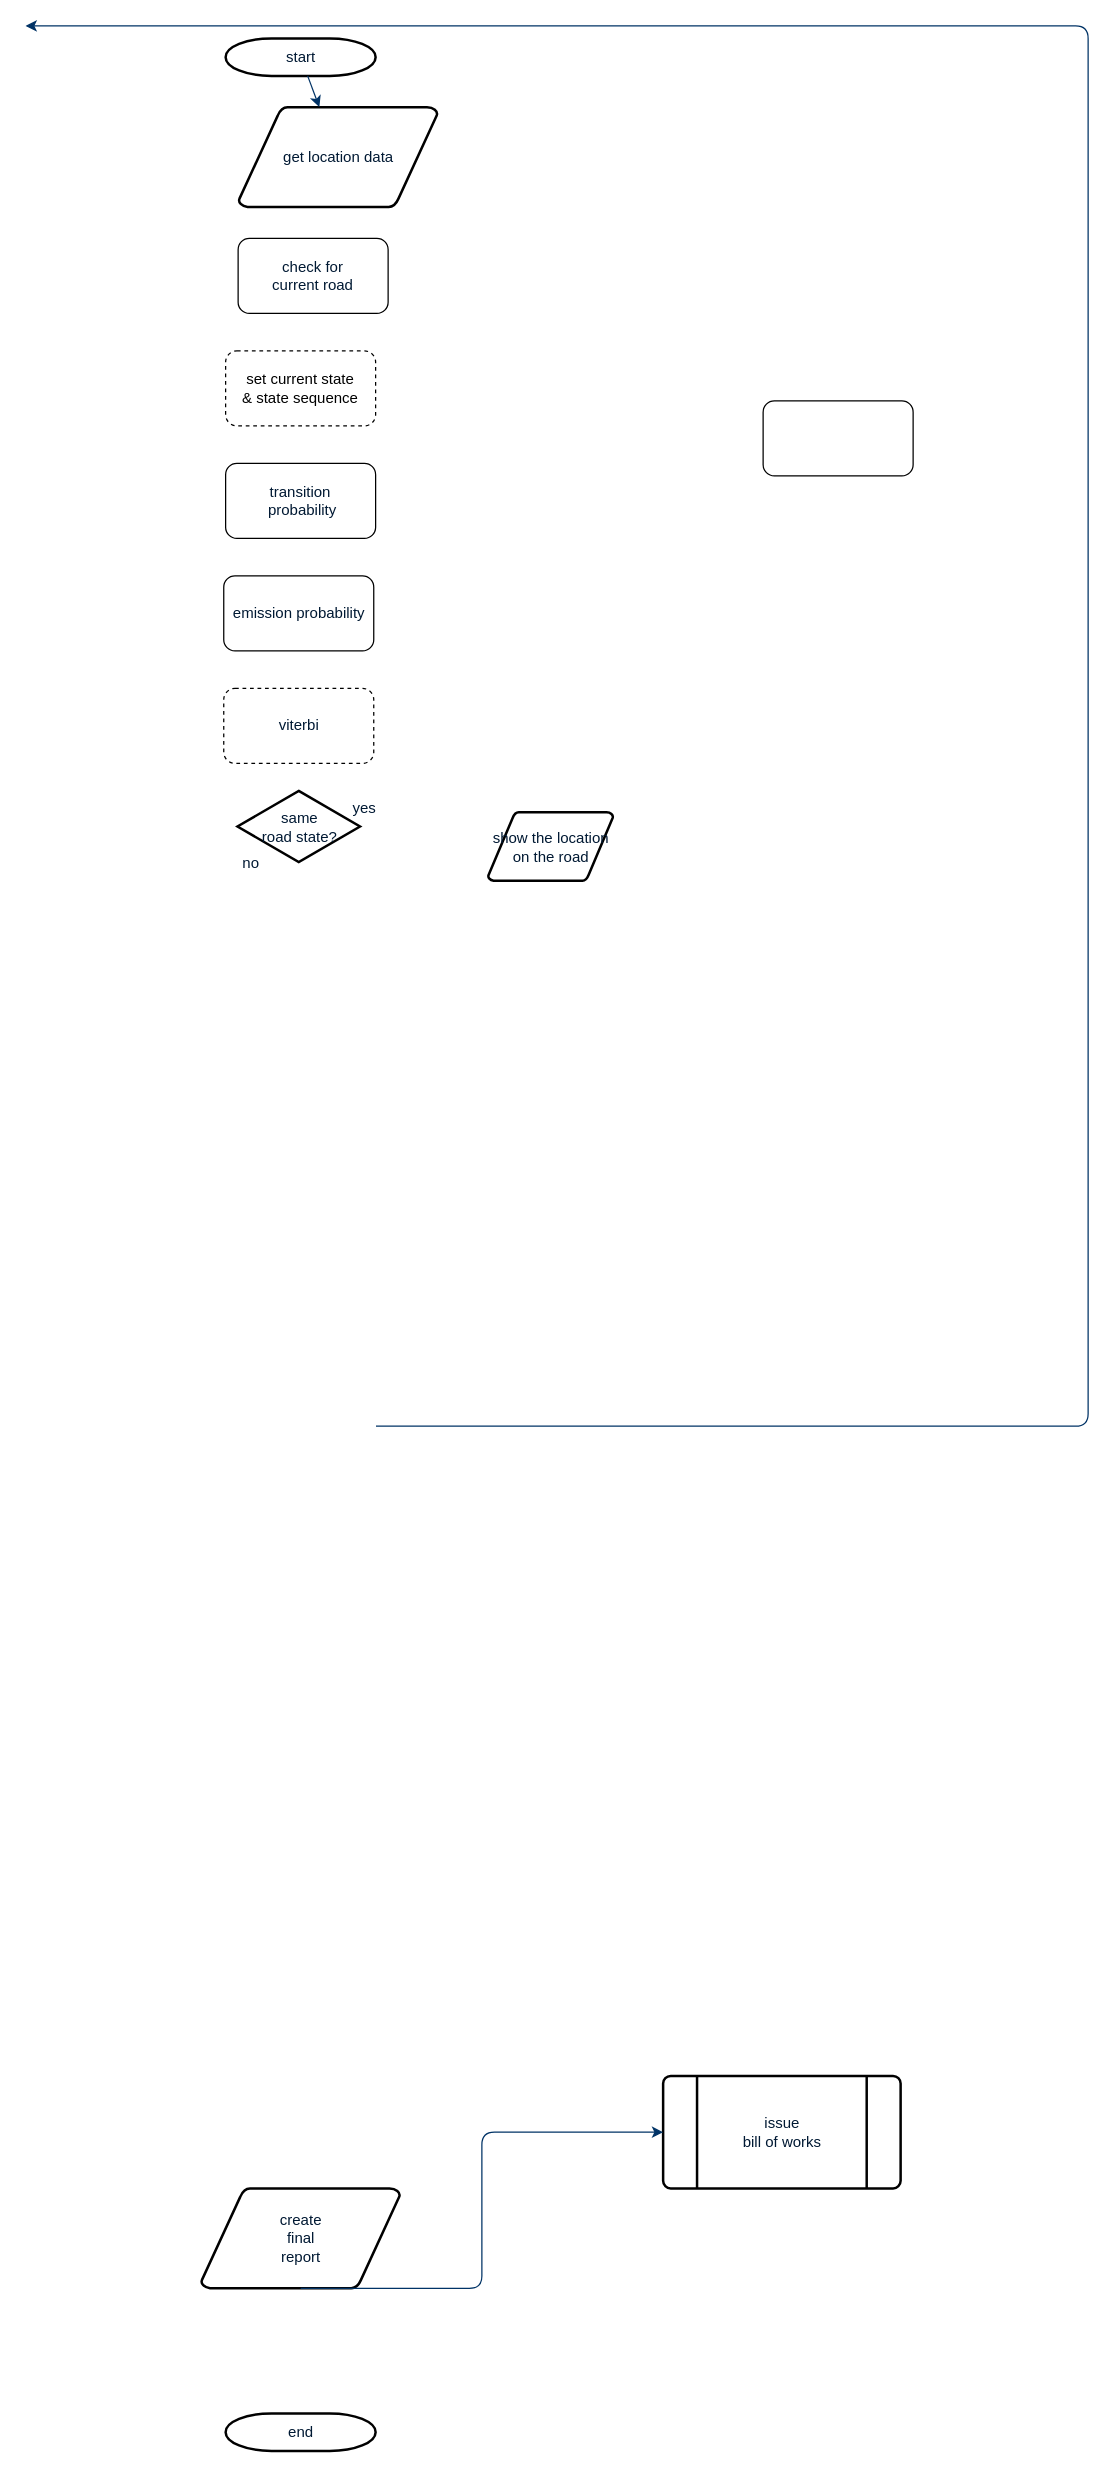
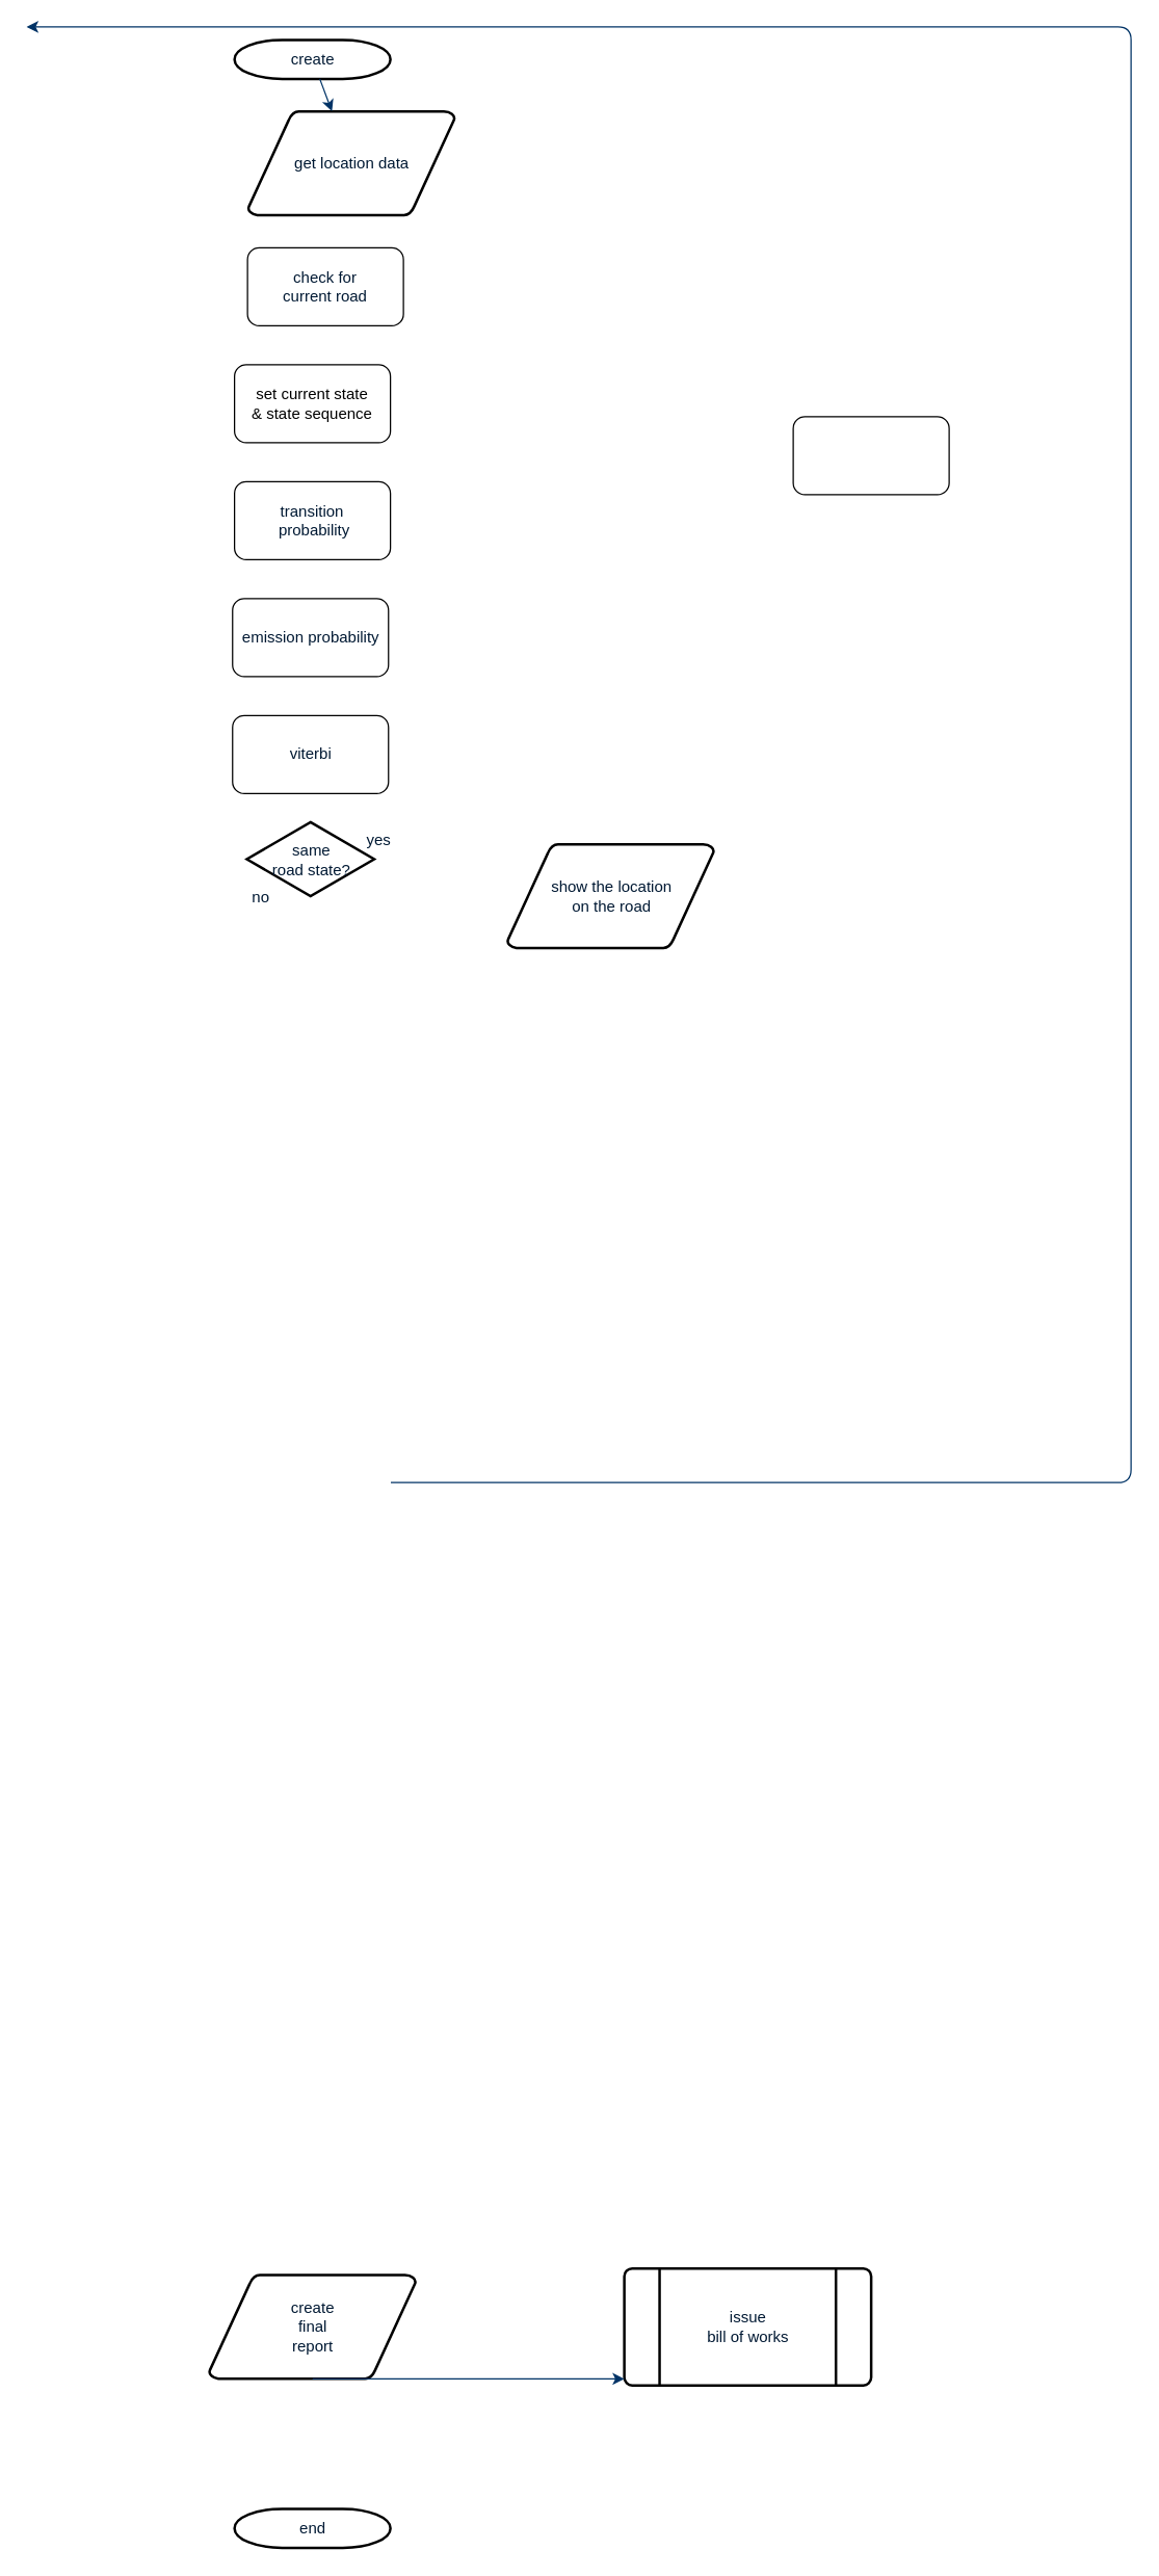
  <mxCell id="0" />
  <mxCell id="1" parent="0" />
- <mxCell id="2" value="start" style="shape=mxgraph.flowchart.terminator;fillColor=#FFFFFF;strokeColor=#000000;strokeWidth=2;gradientColor=none;gradientDirection=north;fontColor=#001933;fontStyle=0;html=1;" parent="1" vertex="1"><mxGeometry x="180" y="30" width="120" height="30" as="geometry" /></mxCell>
+ <mxCell id="2" value="create" style="shape=mxgraph.flowchart.terminator;fillColor=#FFFFFF;strokeColor=#000000;strokeWidth=2;gradientColor=none;gradientDirection=north;fontColor=#001933;fontStyle=0;html=1;" parent="1" vertex="1"><mxGeometry x="180" y="30" width="120" height="30" as="geometry" /></mxCell>
  <mxCell id="3" value="get location data" style="shape=mxgraph.flowchart.data;fillColor=#FFFFFF;strokeColor=#000000;strokeWidth=2;gradientColor=none;gradientDirection=north;fontColor=#001933;fontStyle=0;html=1;" parent="1" vertex="1"><mxGeometry x="190.5" y="85" width="159" height="80" as="geometry" /></mxCell>
  <mxCell id="4" style="edgeStyle=orthogonalEdgeStyle;rounded=0;orthogonalLoop=1;jettySize=auto;html=1;exitX=0.905;exitY=0.5;exitDx=0;exitDy=0;exitPerimeter=0;entryX=0.167;entryY=0.492;entryDx=0;entryDy=0;entryPerimeter=0;strokeColor=none;" edge="1" parent="1" source="21"><mxGeometry relative="1" as="geometry"><mxPoint x="460" y="440.333" as="targetPoint" /></mxGeometry></mxCell>
  <mxCell id="5" value="same &lt;br&gt;road state?" style="shape=mxgraph.flowchart.decision;fillColor=#FFFFFF;strokeColor=#000000;strokeWidth=2;gradientColor=none;gradientDirection=north;fontColor=#001933;fontStyle=0;html=1;" parent="1" vertex="1"><mxGeometry x="189.5" y="632" width="98" height="57" as="geometry" /></mxCell>
  <mxCell id="6" style="fontColor=#001933;fontStyle=1;strokeColor=#003366;strokeWidth=1;html=1;" parent="1" source="2" target="3" edge="1"><mxGeometry relative="1" as="geometry" /></mxCell>
  <mxCell id="7" value="yes" style="text;fontColor=#001933;fontStyle=0;html=1;strokeColor=none;gradientColor=none;fillColor=none;strokeWidth=2;" parent="1" vertex="1"><mxGeometry x="280" y="632" width="40" height="26" as="geometry" /></mxCell>
  <mxCell id="8" value="no" style="text;fontColor=#001933;fontStyle=0;html=1;strokeColor=none;gradientColor=none;fillColor=none;strokeWidth=2;align=center;" parent="1" vertex="1"><mxGeometry x="180" y="676" width="40" height="26" as="geometry" /></mxCell>
  <mxCell id="9" value="create&#10;final&#10;report" style="shape=mxgraph.flowchart.data;fillColor=#FFFFFF;strokeColor=#000000;strokeWidth=2;gradientColor=none;gradientDirection=north;fontColor=#001933;fontStyle=0;html=1;" parent="1" vertex="1"><mxGeometry x="160.5" y="1750" width="159" height="80" as="geometry" /></mxCell>
- <mxCell id="10" value="issue&#10;bill of works" style="shape=mxgraph.flowchart.predefined_process;fillColor=#FFFFFF;strokeColor=#000000;strokeWidth=2;gradientColor=none;gradientDirection=north;fontColor=#001933;fontStyle=0;html=1;" parent="1" vertex="1"><mxGeometry x="530" y="1660" width="190" height="90" as="geometry" /></mxCell>
+ <mxCell id="10" value="issue&#10;bill of works" style="shape=mxgraph.flowchart.predefined_process;fillColor=#FFFFFF;strokeColor=#000000;strokeWidth=2;gradientColor=none;gradientDirection=north;fontColor=#001933;fontStyle=0;html=1;" parent="1" vertex="1"><mxGeometry x="480" y="1745" width="190" height="90" as="geometry" /></mxCell>
  <mxCell id="11" value="end" style="shape=mxgraph.flowchart.terminator;fillColor=#FFFFFF;strokeColor=#000000;strokeWidth=2;gradientColor=none;gradientDirection=north;fontColor=#001933;fontStyle=0;html=1;" parent="1" vertex="1"><mxGeometry x="180" y="1930" width="120" height="30" as="geometry" /></mxCell>
  <mxCell id="12" value="" style="edgeStyle=elbowEdgeStyle;elbow=vertical;exitX=0.5;exitY=1;exitPerimeter=0;fontColor=#001933;fontStyle=1;strokeColor=#003366;strokeWidth=1;html=1;" parent="1" source="9" target="10" edge="1"><mxGeometry width="100" height="100" as="geometry"><mxPoint y="120" as="sourcePoint" x="-80" /><mxPoint x="20" as="targetPoint" y="20" /></mxGeometry></mxCell>
  <mxCell id="13" value="" style="edgeStyle=elbowEdgeStyle;elbow=horizontal;exitX=1;exitY=0.5;exitPerimeter=0;entryX=0.905;entryY=0.5;entryPerimeter=0;fontColor=#001933;fontStyle=1;strokeColor=#003366;strokeWidth=1;html=1;" parent="1" edge="1"><mxGeometry width="100" height="100" as="geometry"><mxPoint x="300.286" y="1140.286" as="sourcePoint" /><mxPoint x="20" as="targetPoint" y="20" /><Array as="points"><mxPoint x="870" y="1340" /></Array></mxGeometry></mxCell>
  <mxCell id="14" value="&lt;span style=&quot;color: rgb(0 , 25 , 51)&quot;&gt;check for&lt;/span&gt;&lt;br style=&quot;color: rgb(0 , 25 , 51)&quot;&gt;&lt;span style=&quot;color: rgb(0 , 25 , 51)&quot;&gt;current road&lt;/span&gt;" style="rounded=1;whiteSpace=wrap;html=1;" vertex="1" parent="1"><mxGeometry x="190" y="190" width="120" height="60" as="geometry" /></mxCell>
  <mxCell id="15" value="" style="rounded=1;whiteSpace=wrap;html=1;" vertex="1" parent="1"><mxGeometry x="610" y="320" width="120" height="60" as="geometry" /></mxCell>
  <mxCell id="16" value="&lt;span style=&quot;color: rgb(0 , 25 , 51) ; white-space: normal&quot;&gt;transition&lt;/span&gt;&lt;br style=&quot;color: rgb(0 , 25 , 51) ; white-space: normal&quot;&gt;&lt;span style=&quot;color: rgb(0 , 25 , 51) ; white-space: normal&quot;&gt;&amp;nbsp;probability&lt;/span&gt;" style="rounded=1;whiteSpace=wrap;html=1;" vertex="1" parent="1"><mxGeometry x="180" y="370" width="120" height="60" as="geometry" /></mxCell>
  <mxCell id="17" style="edgeStyle=orthogonalEdgeStyle;rounded=0;orthogonalLoop=1;jettySize=auto;html=1;exitX=0.905;exitY=0.5;exitDx=0;exitDy=0;exitPerimeter=0;entryX=0.167;entryY=0.492;entryDx=0;entryDy=0;entryPerimeter=0;strokeColor=none;" edge="1" parent="1" target="16"><mxGeometry relative="1" as="geometry"><mxPoint x="305" y="440.333" as="sourcePoint" /><mxPoint x="460" y="440.333" as="targetPoint" /></mxGeometry></mxCell>
- <mxCell id="18" value="&lt;font color=&quot;#001933&quot;&gt;viterbi&lt;/font&gt;" style="rounded=1;whiteSpace=wrap;html=1;dashed=1;" vertex="1" parent="1"><mxGeometry x="178.5" y="550" width="120" height="60" as="geometry" /></mxCell>
- <mxCell id="19" value="show the location&lt;br&gt;on the road" style="shape=mxgraph.flowchart.data;fillColor=#FFFFFF;strokeColor=#000000;strokeWidth=2;gradientColor=none;gradientDirection=north;fontColor=#001933;fontStyle=0;html=1;" vertex="1" parent="1"><mxGeometry x="390" y="649" width="100" height="55" as="geometry" /></mxCell>
- <mxCell id="20" value="set current state&lt;br&gt;&amp;amp; state sequence" style="rounded=1;whiteSpace=wrap;html=1;dashed=1;" vertex="1" parent="1"><mxGeometry x="180" y="280" width="120" height="60" as="geometry" /></mxCell>
+ <mxCell id="18" value="&lt;font color=&quot;#001933&quot;&gt;viterbi&lt;/font&gt;" style="rounded=1;whiteSpace=wrap;html=1;" vertex="1" parent="1"><mxGeometry x="178.5" y="550" width="120" height="60" as="geometry" /></mxCell>
+ <mxCell id="19" value="show the location&lt;br&gt;on the road" style="shape=mxgraph.flowchart.data;fillColor=#FFFFFF;strokeColor=#000000;strokeWidth=2;gradientColor=none;gradientDirection=north;fontColor=#001933;fontStyle=0;html=1;" vertex="1" parent="1"><mxGeometry x="390" y="649" width="159" height="80" as="geometry" /></mxCell>
+ <mxCell id="20" value="set current state&lt;br&gt;&amp;amp; state sequence" style="rounded=1;whiteSpace=wrap;html=1;" vertex="1" parent="1"><mxGeometry x="180" y="280" width="120" height="60" as="geometry" /></mxCell>
  <mxCell id="21" value="&lt;span style=&quot;white-space: normal ; color: rgb(0 , 25 , 51)&quot;&gt;emission probability&lt;/span&gt;" style="rounded=1;whiteSpace=wrap;html=1;" vertex="1" parent="1"><mxGeometry x="178.5" y="460" width="120" height="60" as="geometry" /></mxCell>
  <mxCell id="22" style="edgeStyle=orthogonalEdgeStyle;rounded=0;orthogonalLoop=1;jettySize=auto;html=1;exitX=0.905;exitY=0.5;exitDx=0;exitDy=0;exitPerimeter=0;entryX=0.167;entryY=0.492;entryDx=0;entryDy=0;entryPerimeter=0;strokeColor=none;dashed=1;" edge="1" parent="1" source="16" target="21"><mxGeometry relative="1" as="geometry"><mxPoint x="188.333" y="410.333" as="sourcePoint" /><mxPoint x="460" y="440.333" as="targetPoint" /></mxGeometry></mxCell>
